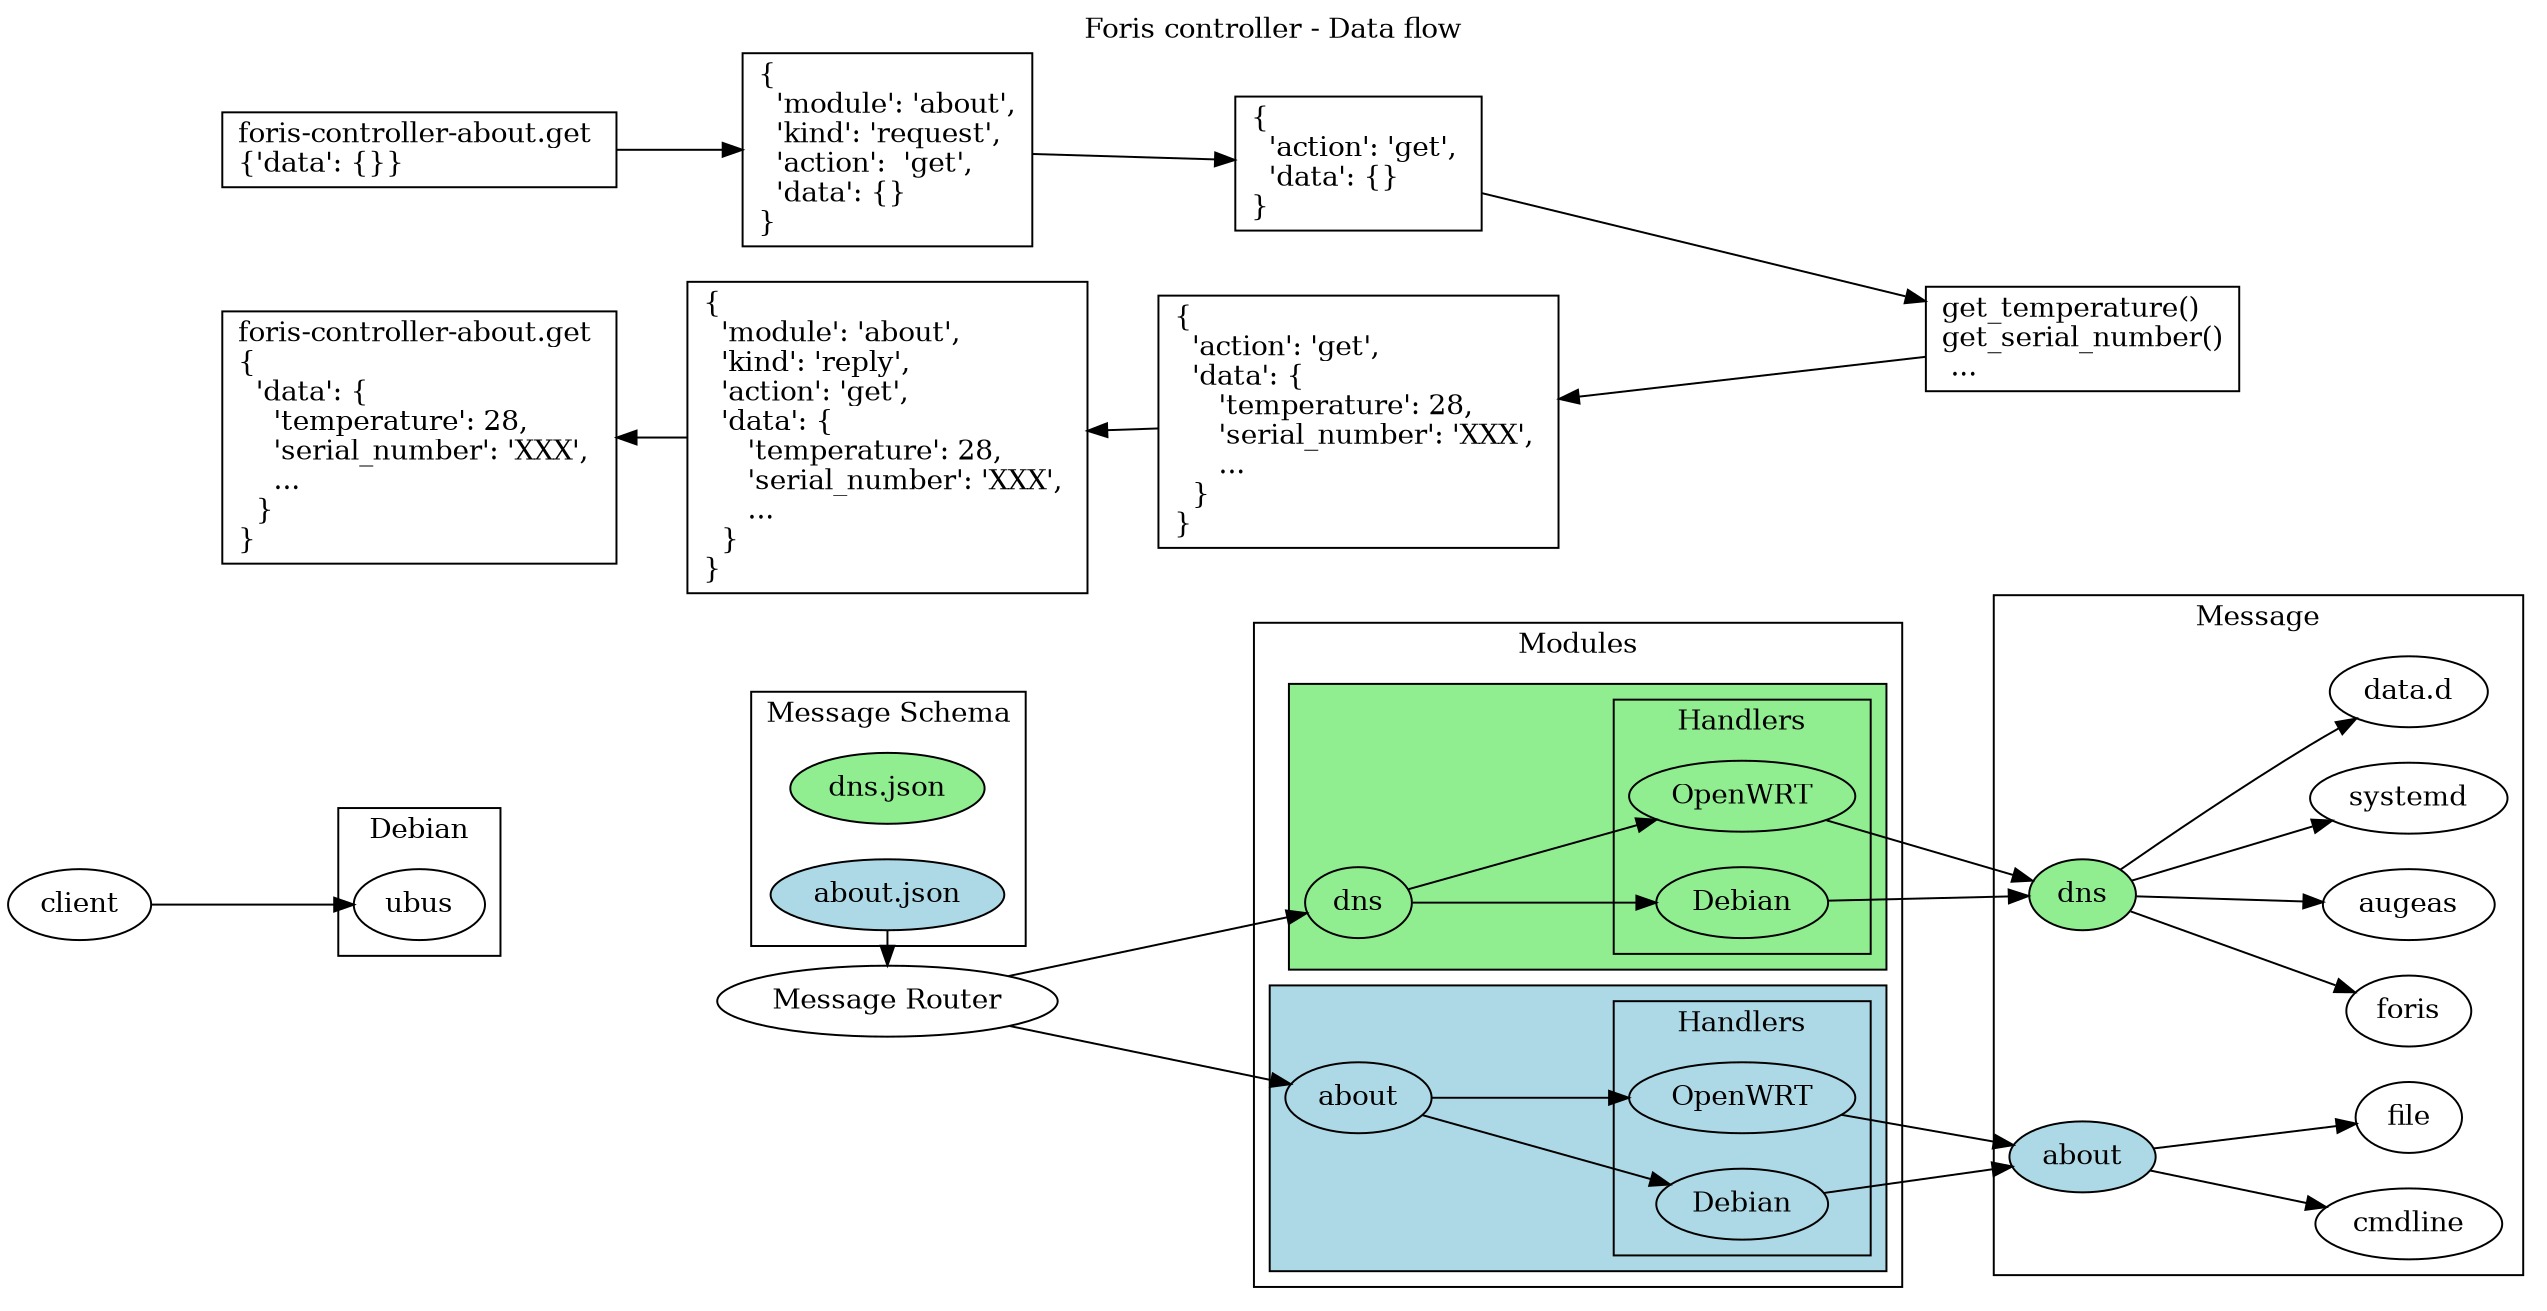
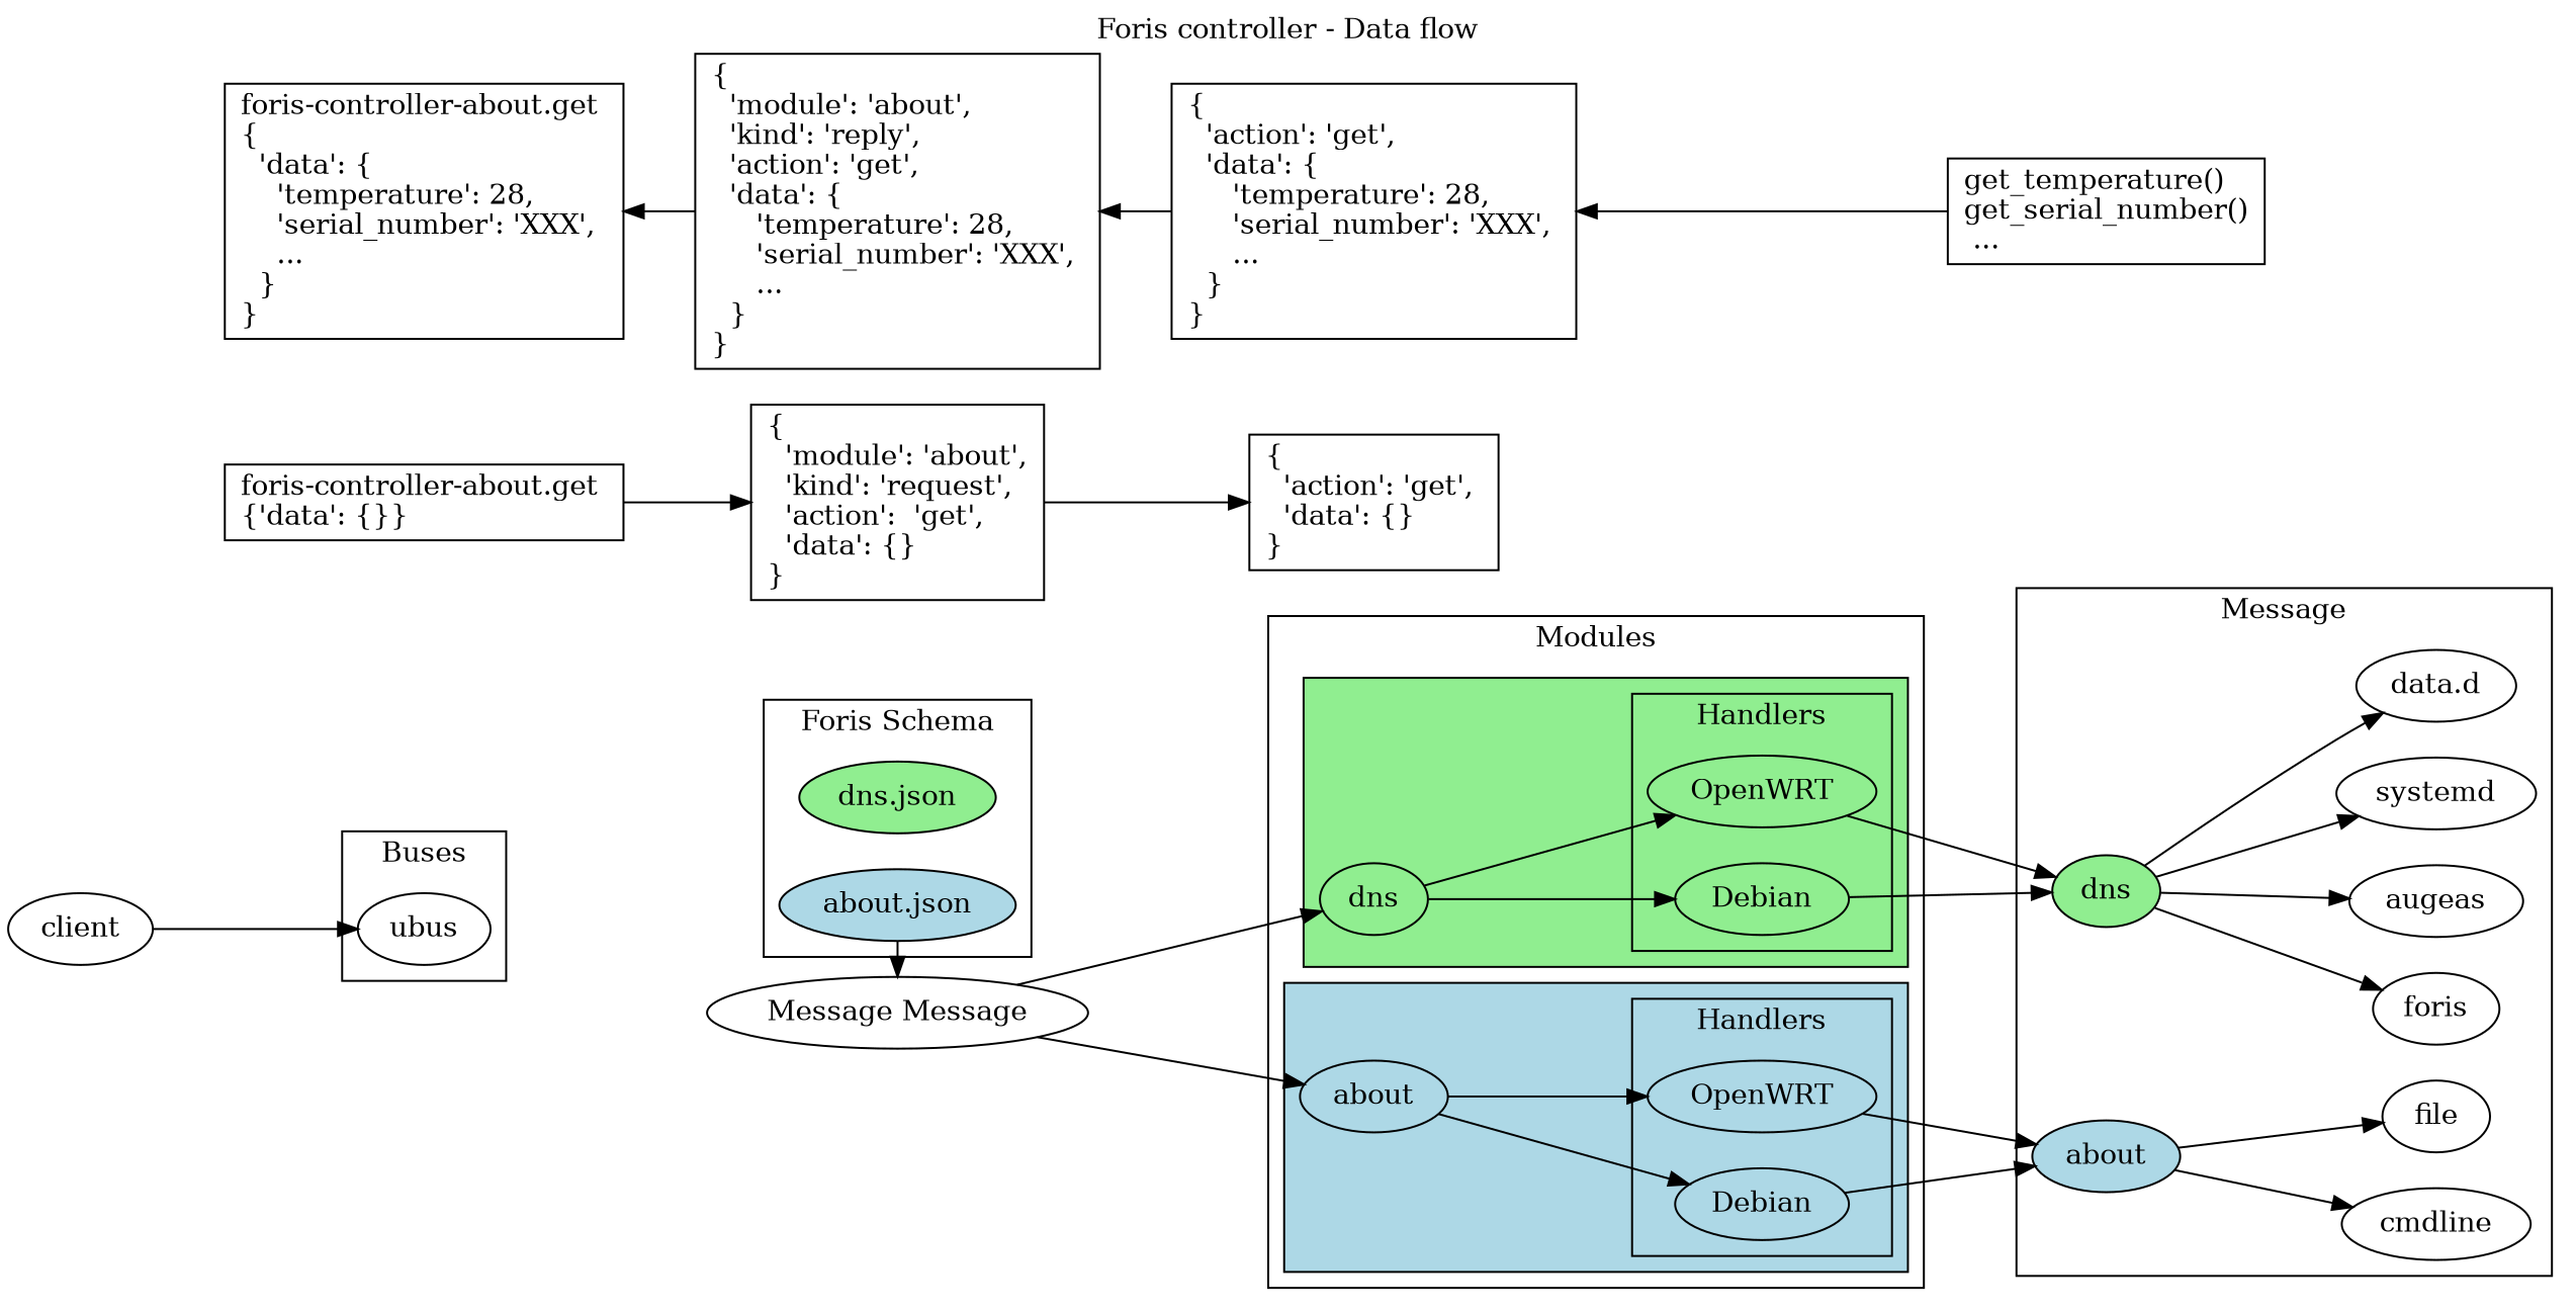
  digraph {
    compound=true
    label="Foris controller - Data flow"
    labelloc=t
    newrank=true
    rankdir=LR
-   n1 [label="Message Router"]
+   n1 [label="Message Message"]
    n2 [fillcolor=lightgreen label="dns.json" style=filled]
    n3 [fillcolor=lightblue label="about.json" style=filled]
    ubus
    n5 [label="foris-controller-about.get \l{'data': {}}\l" shape=box]
    n6 [label="foris-controller-about.get \l{\l  'data': {\l    'temperature': 28, \l    'serial_number': 'XXX', \l    ...\l  }\l}\l" shape=box]
    n7 [label="{\l  'module': 'about',\l  'kind': 'request',\l  'action':  'get', \l  'data': {} \l}\l" shape=box]
    n8 [label="{\l  'module': 'about',\l  'kind': 'reply',\l  'action': 'get', \l  'data': { \l     'temperature': 28, \l     'serial_number': 'XXX', \l     ...\l  } \l}\l" shape=box]
    n9 [label=dns]
    n10 [label=about]
    n11 [label="{\l  'action': 'get', \l  'data': {} \l}\l" shape=box]
    n12 [label="{\l  'action': 'get', \l  'data': { \l     'temperature': 28, \l     'serial_number': 'XXX', \l     ...\l  } \l}\l" shape=box]
    n13 [fillcolor=lightgreen label=dns style=filled]
    n14 [fillcolor=lightblue label=about style=filled]
    n15 [label="get_temperature() \lget_serial_number()\l ...\l" shape=box]
    n16 [label=OpenWRT]
    n17 [label=Debian]
    n18 [label=OpenWRT]
    n19 [label=Debian]
    cmdline
    file
    n22 [label=foris]
    augeas
    systemd
    n25 [label="data.d"]
    client
    subgraph sub_1 {
      rank=same
      n1
      n2
      n3
    }
    subgraph sub_2 {
      rank=same
      ubus
      n5
      n6
    }
    subgraph sub_3 {
      rank=same
      n1
      n7
      n8
    }
    subgraph sub_4 {
      rank=same
      n9
      n10
      n11
      n12
    }
    subgraph sub_5 {
      rank=same
      n13
      n14
      n15
    }
    subgraph cluster_6 {
-     label="Message Schema"
+     label="Foris Schema"
      n2
      n3
    }
    subgraph cluster_7 {
-     label=Debian
+     label=Buses
      ubus
    }
    subgraph cluster_8 {
      label=Modules
      subgraph cluster_9 {
        fillcolor=lightgreen
        label=""
        style=filled
        n9
        subgraph cluster_10 {
          fillcolor=lightgreen
          label=Handlers
          style=filled
          n18
          n19
        }
      }
      subgraph cluster_11 {
        fillcolor=lightblue
        label=""
        style=filled
        n10
        subgraph cluster_12 {
          fillcolor=lightblue
          label=Handlers
          style=filled
          n16
          n17
        }
      }
    }
    subgraph cluster_13 {
      label=Message
      n13
      n14
      cmdline
      file
      n22
      augeas
      systemd
      n25
    }
    n1 -> n9
    n1 -> n10
    n3 -> n1
    n5 -> n7
    n7 -> n11
    n8 -> n6
    n9 -> n18
    n9 -> n19
    n10 -> n16
    n10 -> n17
-   n11 -> n15
    n12 -> n8
    n13 -> n22
    n13 -> augeas
    n13 -> systemd
    n13 -> n25
    n14 -> cmdline
    n14 -> file
    n15 -> n12
    n16 -> n14
    n17 -> n14
    n18 -> n13
    n19 -> n13
    client -> ubus
  }
